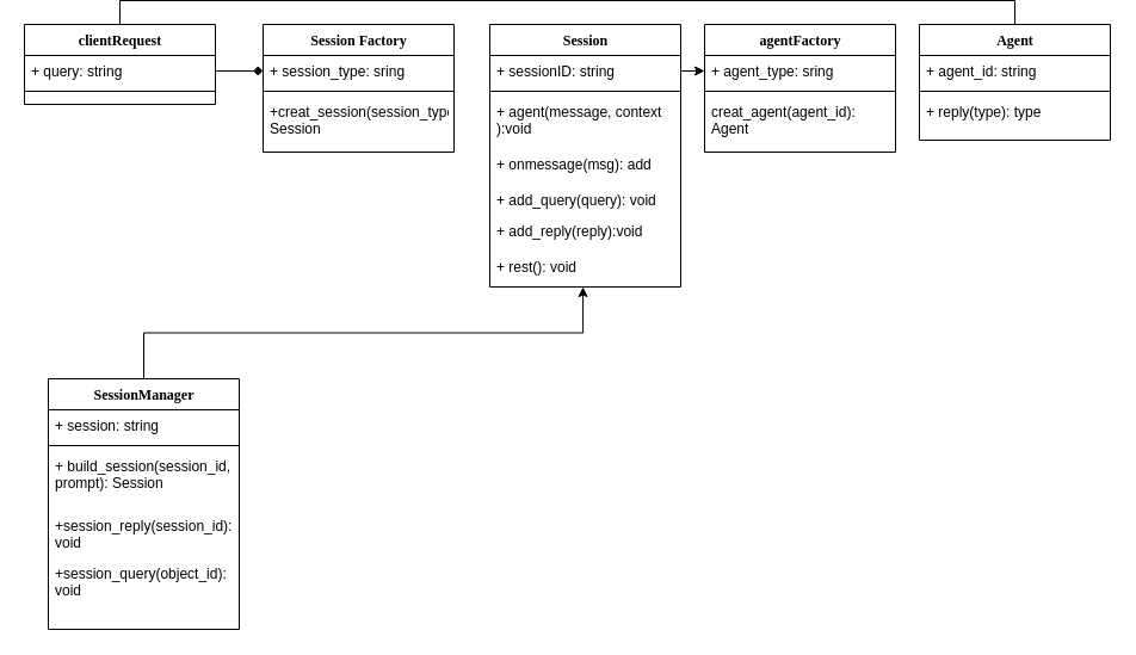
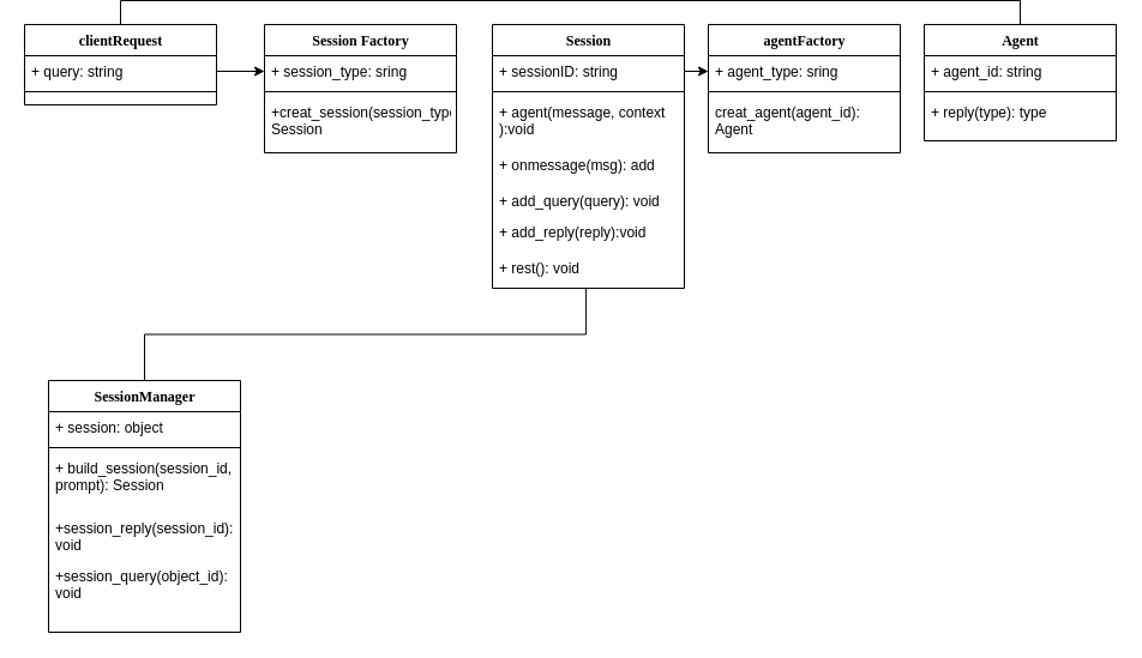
  <mxCell id="0" />
  <mxCell id="1" parent="0" />
  <mxCell id="2" value="clientRequest" style="swimlane;html=1;fontStyle=1;align=center;verticalAlign=top;childLayout=stackLayout;horizontal=1;startSize=26;horizontalStack=0;resizeParent=1;resizeLast=0;collapsible=1;marginBottom=0;swimlaneFillColor=#ffffff;rounded=0;shadow=0;comic=0;labelBackgroundColor=none;strokeWidth=1;fillColor=none;fontFamily=Verdana;fontSize=12" parent="1" vertex="1"><mxGeometry x="20" y="20" width="160" height="67" as="geometry" /></mxCell>
  <mxCell id="3" value="+ query: string" style="text;html=1;strokeColor=none;fillColor=none;align=left;verticalAlign=top;spacingLeft=4;spacingRight=4;whiteSpace=wrap;overflow=hidden;rotatable=0;points=[[0,0.5],[1,0.5]];portConstraint=eastwest;" parent="2" vertex="1"><mxGeometry y="26" width="160" height="26" as="geometry" /></mxCell>
  <mxCell id="4" value="" style="line;html=1;strokeWidth=1;fillColor=none;align=left;verticalAlign=middle;spacingTop=-1;spacingLeft=3;spacingRight=3;rotatable=0;labelPosition=right;points=[];portConstraint=eastwest;" parent="2" vertex="1"><mxGeometry y="52" width="160" height="8" as="geometry" /></mxCell>
  <mxCell id="5" value="Session Factory" style="swimlane;html=1;fontStyle=1;align=center;verticalAlign=top;childLayout=stackLayout;horizontal=1;startSize=26;horizontalStack=0;resizeParent=1;resizeLast=0;collapsible=1;marginBottom=0;swimlaneFillColor=#ffffff;rounded=0;shadow=0;comic=0;labelBackgroundColor=none;strokeWidth=1;fillColor=none;fontFamily=Verdana;fontSize=12" parent="1" vertex="1"><mxGeometry x="220" y="20" width="160" height="107" as="geometry" /></mxCell>
  <mxCell id="6" value="+ session_type: sring" style="text;html=1;strokeColor=none;fillColor=none;align=left;verticalAlign=top;spacingLeft=4;spacingRight=4;whiteSpace=wrap;overflow=hidden;rotatable=0;points=[[0,0.5],[1,0.5]];portConstraint=eastwest;" parent="5" vertex="1"><mxGeometry y="26" width="160" height="26" as="geometry" /></mxCell>
  <mxCell id="7" value="" style="line;html=1;strokeWidth=1;fillColor=none;align=left;verticalAlign=middle;spacingTop=-1;spacingLeft=3;spacingRight=3;rotatable=0;labelPosition=right;points=[];portConstraint=eastwest;" parent="5" vertex="1"><mxGeometry y="52" width="160" height="8" as="geometry" /></mxCell>
  <mxCell id="8" value="+creat_session(session_type): Session" style="text;html=1;strokeColor=none;fillColor=none;align=left;verticalAlign=top;spacingLeft=4;spacingRight=4;whiteSpace=wrap;overflow=hidden;rotatable=0;points=[[0,0.5],[1,0.5]];portConstraint=eastwest;" parent="5" vertex="1"><mxGeometry y="60" width="160" height="40" as="geometry" /></mxCell>
  <mxCell id="9" style="edgeStyle=orthogonalEdgeStyle;rounded=0;orthogonalLoop=1;jettySize=auto;html=1;exitX=0.5;exitY=0;exitDx=0;exitDy=0;entryX=0.5;entryY=0;entryDx=0;entryDy=0;endArrow=none;" edge="1" parent="1" source="10" target="2"><mxGeometry relative="1" as="geometry" /></mxCell>
  <mxCell id="10" value="Agent" style="swimlane;html=1;fontStyle=1;align=center;verticalAlign=top;childLayout=stackLayout;horizontal=1;startSize=26;horizontalStack=0;resizeParent=1;resizeLast=0;collapsible=1;marginBottom=0;swimlaneFillColor=#ffffff;rounded=0;shadow=0;comic=0;labelBackgroundColor=none;strokeWidth=1;fillColor=none;fontFamily=Verdana;fontSize=12" parent="1" vertex="1"><mxGeometry x="770" y="20" width="160" height="97" as="geometry" /></mxCell>
  <mxCell id="11" value="+ agent_id: string" style="text;html=1;strokeColor=none;fillColor=none;align=left;verticalAlign=top;spacingLeft=4;spacingRight=4;whiteSpace=wrap;overflow=hidden;rotatable=0;points=[[0,0.5],[1,0.5]];portConstraint=eastwest;" parent="10" vertex="1"><mxGeometry y="26" width="160" height="26" as="geometry" /></mxCell>
  <mxCell id="12" value="" style="line;html=1;strokeWidth=1;fillColor=none;align=left;verticalAlign=middle;spacingTop=-1;spacingLeft=3;spacingRight=3;rotatable=0;labelPosition=right;points=[];portConstraint=eastwest;" parent="10" vertex="1"><mxGeometry y="52" width="160" height="8" as="geometry" /></mxCell>
  <mxCell id="13" value="+ reply(type): type" style="text;html=1;strokeColor=none;fillColor=none;align=left;verticalAlign=top;spacingLeft=4;spacingRight=4;whiteSpace=wrap;overflow=hidden;rotatable=0;points=[[0,0.5],[1,0.5]];portConstraint=eastwest;" parent="10" vertex="1"><mxGeometry y="60" width="160" height="26" as="geometry" /></mxCell>
  <mxCell id="14" value="Session" style="swimlane;html=1;fontStyle=1;align=center;verticalAlign=top;childLayout=stackLayout;horizontal=1;startSize=26;horizontalStack=0;resizeParent=1;resizeLast=0;collapsible=1;marginBottom=0;swimlaneFillColor=#ffffff;rounded=0;shadow=0;comic=0;labelBackgroundColor=none;strokeWidth=1;fillColor=none;fontFamily=Verdana;fontSize=12" vertex="1" parent="1"><mxGeometry x="410" y="20" width="160" height="220" as="geometry" /></mxCell>
  <mxCell id="15" value="+ sessionID: string" style="text;html=1;strokeColor=none;fillColor=none;align=left;verticalAlign=top;spacingLeft=4;spacingRight=4;whiteSpace=wrap;overflow=hidden;rotatable=0;points=[[0,0.5],[1,0.5]];portConstraint=eastwest;" vertex="1" parent="14"><mxGeometry y="26" width="160" height="26" as="geometry" /></mxCell>
  <mxCell id="16" value="" style="line;html=1;strokeWidth=1;fillColor=none;align=left;verticalAlign=middle;spacingTop=-1;spacingLeft=3;spacingRight=3;rotatable=0;labelPosition=right;points=[];portConstraint=eastwest;" vertex="1" parent="14"><mxGeometry y="52" width="160" height="8" as="geometry" /></mxCell>
  <mxCell id="17" value="+ agent(message, context ):void" style="text;html=1;strokeColor=none;fillColor=none;align=left;verticalAlign=top;spacingLeft=4;spacingRight=4;whiteSpace=wrap;overflow=hidden;rotatable=0;points=[[0,0.5],[1,0.5]];portConstraint=eastwest;" vertex="1" parent="14"><mxGeometry y="60" width="160" height="44" as="geometry" /></mxCell>
  <mxCell id="18" value="+ onmessage(msg): add" style="text;html=1;strokeColor=none;fillColor=none;align=left;verticalAlign=top;spacingLeft=4;spacingRight=4;whiteSpace=wrap;overflow=hidden;rotatable=0;points=[[0,0.5],[1,0.5]];portConstraint=eastwest;" vertex="1" parent="14"><mxGeometry y="104" width="160" height="30" as="geometry" /></mxCell>
  <mxCell id="19" value="+ add_query(query): void" style="text;html=1;strokeColor=none;fillColor=none;align=left;verticalAlign=top;spacingLeft=4;spacingRight=4;whiteSpace=wrap;overflow=hidden;rotatable=0;points=[[0,0.5],[1,0.5]];portConstraint=eastwest;" vertex="1" parent="14"><mxGeometry y="134" width="160" height="26" as="geometry" /></mxCell>
  <mxCell id="20" value="+ add_reply(reply):void" style="text;html=1;strokeColor=none;fillColor=none;align=left;verticalAlign=top;spacingLeft=4;spacingRight=4;whiteSpace=wrap;overflow=hidden;rotatable=0;points=[[0,0.5],[1,0.5]];portConstraint=eastwest;" vertex="1" parent="14"><mxGeometry y="160" width="160" height="30" as="geometry" /></mxCell>
  <mxCell id="21" value="+ rest(): void" style="text;html=1;strokeColor=none;fillColor=none;align=left;verticalAlign=top;spacingLeft=4;spacingRight=4;whiteSpace=wrap;overflow=hidden;rotatable=0;points=[[0,0.5],[1,0.5]];portConstraint=eastwest;" vertex="1" parent="14"><mxGeometry y="190" width="160" height="30" as="geometry" /></mxCell>
  <mxCell id="22" value="agentFactory" style="swimlane;html=1;fontStyle=1;align=center;verticalAlign=top;childLayout=stackLayout;horizontal=1;startSize=26;horizontalStack=0;resizeParent=1;resizeLast=0;collapsible=1;marginBottom=0;swimlaneFillColor=#ffffff;rounded=0;shadow=0;comic=0;labelBackgroundColor=none;strokeWidth=1;fillColor=none;fontFamily=Verdana;fontSize=12" vertex="1" parent="1"><mxGeometry x="590" y="20" width="160" height="107" as="geometry" /></mxCell>
  <mxCell id="23" value="+ agent_type: sring" style="text;html=1;strokeColor=none;fillColor=none;align=left;verticalAlign=top;spacingLeft=4;spacingRight=4;whiteSpace=wrap;overflow=hidden;rotatable=0;points=[[0,0.5],[1,0.5]];portConstraint=eastwest;" vertex="1" parent="22"><mxGeometry y="26" width="160" height="26" as="geometry" /></mxCell>
  <mxCell id="24" value="" style="line;html=1;strokeWidth=1;fillColor=none;align=left;verticalAlign=middle;spacingTop=-1;spacingLeft=3;spacingRight=3;rotatable=0;labelPosition=right;points=[];portConstraint=eastwest;" vertex="1" parent="22"><mxGeometry y="52" width="160" height="8" as="geometry" /></mxCell>
  <mxCell id="25" value="creat_agent(agent_id): Agent" style="text;html=1;strokeColor=none;fillColor=none;align=left;verticalAlign=top;spacingLeft=4;spacingRight=4;whiteSpace=wrap;overflow=hidden;rotatable=0;points=[[0,0.5],[1,0.5]];portConstraint=eastwest;" vertex="1" parent="22"><mxGeometry y="60" width="160" height="40" as="geometry" /></mxCell>
  <mxCell id="26" value="SessionManager" style="swimlane;html=1;fontStyle=1;align=center;verticalAlign=top;childLayout=stackLayout;horizontal=1;startSize=26;horizontalStack=0;resizeParent=1;resizeLast=0;collapsible=1;marginBottom=0;swimlaneFillColor=#ffffff;rounded=0;shadow=0;comic=0;labelBackgroundColor=none;strokeWidth=1;fillColor=none;fontFamily=Verdana;fontSize=12" vertex="1" parent="1"><mxGeometry x="40" y="317" width="160" height="210" as="geometry" /></mxCell>
- <mxCell id="27" value="+ session: string" style="text;html=1;strokeColor=none;fillColor=none;align=left;verticalAlign=top;spacingLeft=4;spacingRight=4;whiteSpace=wrap;overflow=hidden;rotatable=0;points=[[0,0.5],[1,0.5]];portConstraint=eastwest;" vertex="1" parent="26"><mxGeometry y="26" width="160" height="26" as="geometry" /></mxCell>
+ <mxCell id="27" value="+ session: object" style="text;html=1;strokeColor=none;fillColor=none;align=left;verticalAlign=top;spacingLeft=4;spacingRight=4;whiteSpace=wrap;overflow=hidden;rotatable=0;points=[[0,0.5],[1,0.5]];portConstraint=eastwest;" vertex="1" parent="26"><mxGeometry y="26" width="160" height="26" as="geometry" /></mxCell>
  <mxCell id="28" value="" style="line;html=1;strokeWidth=1;fillColor=none;align=left;verticalAlign=middle;spacingTop=-1;spacingLeft=3;spacingRight=3;rotatable=0;labelPosition=right;points=[];portConstraint=eastwest;" vertex="1" parent="26"><mxGeometry y="52" width="160" height="8" as="geometry" /></mxCell>
  <mxCell id="29" value="+ build_session(session_id, prompt): Session" style="text;html=1;strokeColor=none;fillColor=none;align=left;verticalAlign=top;spacingLeft=4;spacingRight=4;whiteSpace=wrap;overflow=hidden;rotatable=0;points=[[0,0.5],[1,0.5]];portConstraint=eastwest;" vertex="1" parent="26"><mxGeometry y="60" width="160" height="50" as="geometry" /></mxCell>
  <mxCell id="30" value="+session_reply(session_id): void" style="text;html=1;strokeColor=none;fillColor=none;align=left;verticalAlign=top;spacingLeft=4;spacingRight=4;whiteSpace=wrap;overflow=hidden;rotatable=0;points=[[0,0.5],[1,0.5]];portConstraint=eastwest;" vertex="1" parent="26"><mxGeometry y="110" width="160" height="40" as="geometry" /></mxCell>
  <mxCell id="31" value="+session_query(object_id): void" style="text;html=1;strokeColor=none;fillColor=none;align=left;verticalAlign=top;spacingLeft=4;spacingRight=4;whiteSpace=wrap;overflow=hidden;rotatable=0;points=[[0,0.5],[1,0.5]];portConstraint=eastwest;" vertex="1" parent="26"><mxGeometry y="150" width="160" height="40" as="geometry" /></mxCell>
- <mxCell id="32" style="edgeStyle=orthogonalEdgeStyle;rounded=0;orthogonalLoop=1;jettySize=auto;html=1;exitX=1;exitY=0.5;exitDx=0;exitDy=0;entryX=0;entryY=0.5;entryDx=0;entryDy=0;endArrow=diamond;" edge="1" parent="1" source="3" target="6"><mxGeometry relative="1" as="geometry" /></mxCell>
+ <mxCell id="32" style="edgeStyle=orthogonalEdgeStyle;rounded=0;orthogonalLoop=1;jettySize=auto;html=1;exitX=1;exitY=0.5;exitDx=0;exitDy=0;entryX=0;entryY=0.5;entryDx=0;entryDy=0;" edge="1" parent="1" source="3" target="6"><mxGeometry relative="1" as="geometry" /></mxCell>
  <mxCell id="33" style="edgeStyle=orthogonalEdgeStyle;rounded=0;orthogonalLoop=1;jettySize=auto;html=1;exitX=1;exitY=0.5;exitDx=0;exitDy=0;entryX=0;entryY=0.5;entryDx=0;entryDy=0;" edge="1" parent="1" source="15" target="23"><mxGeometry relative="1" as="geometry" /></mxCell>
- <mxCell id="34" style="edgeStyle=orthogonalEdgeStyle;rounded=0;orthogonalLoop=1;jettySize=auto;html=1;exitX=0.5;exitY=0;exitDx=0;exitDy=0;entryX=0.488;entryY=1;entryDx=0;entryDy=0;entryPerimeter=0;" edge="1" parent="1" source="26" target="21"><mxGeometry relative="1" as="geometry" /></mxCell>
+ <mxCell id="34" style="edgeStyle=orthogonalEdgeStyle;rounded=0;orthogonalLoop=1;jettySize=auto;html=1;exitX=0.5;exitY=0;exitDx=0;exitDy=0;entryX=0.488;entryY=1;entryDx=0;entryDy=0;entryPerimeter=0;endArrow=none;" edge="1" parent="1" source="26" target="21"><mxGeometry relative="1" as="geometry" /></mxCell>
